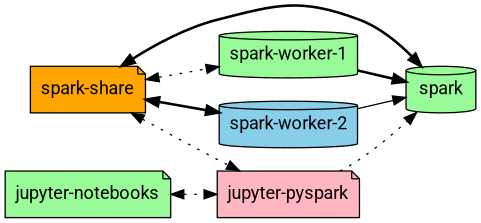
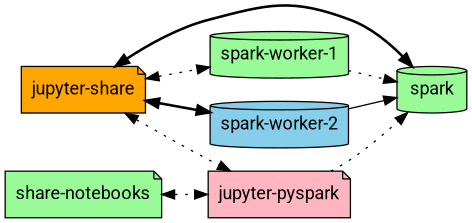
  digraph {
    bgcolor="#ffffff"
    fontname=Roboto
    rankdir=LR
    node [fillcolor=palegreen fontname=Roboto shape=note style=filled]
    edge [dir=both fontname=Roboto style=dotted]
-   "spark-share" [fillcolor=orange]
+   "spark-share" [fillcolor=orange label="jupyter-share"]
    spark [shape=cylinder]
    "spark-worker-1" [shape=cylinder]
    "spark-worker-2" [fillcolor=skyblue shape=cylinder]
    "jupyter-pyspark" [fillcolor=lightpink]
-   "jupyter-notebooks"
+   "jupyter-notebooks" [label="share-notebooks"]
    "spark-share" -> spark [style=bold]
    "spark-share" -> "spark-worker-1"
    "spark-share" -> "spark-worker-2" [style=bold]
    "spark-share" -> "jupyter-pyspark"
-   "spark-worker-1" -> spark [style=bold dir=""]
+   "spark-worker-1" -> spark [dir=""]
    "spark-worker-2" -> spark [style=solid dir=""]
    "jupyter-pyspark" -> spark [dir=""]
    "jupyter-notebooks" -> "jupyter-pyspark"
  }
